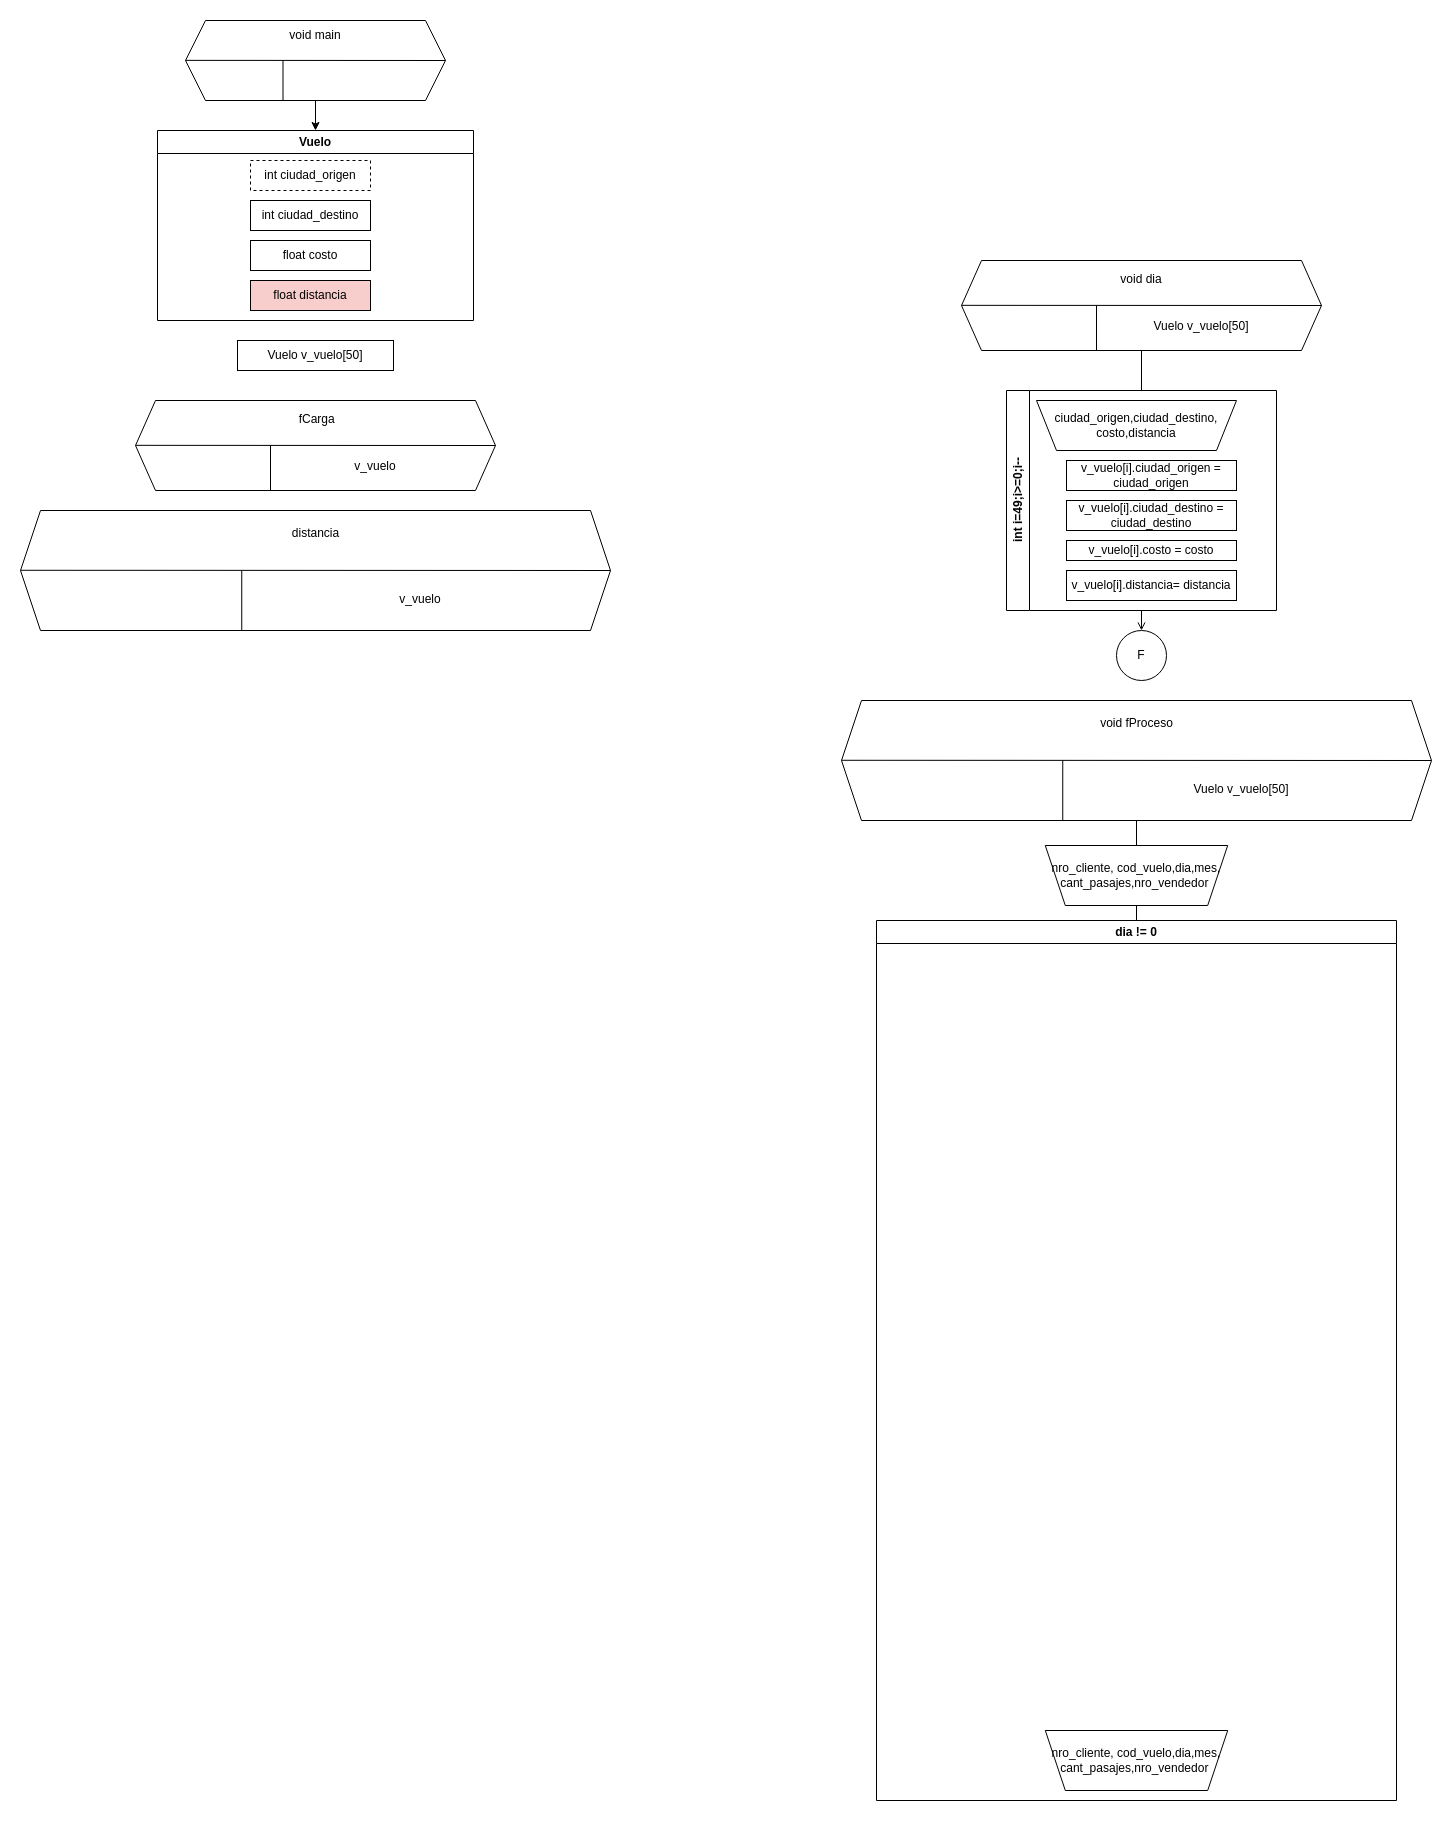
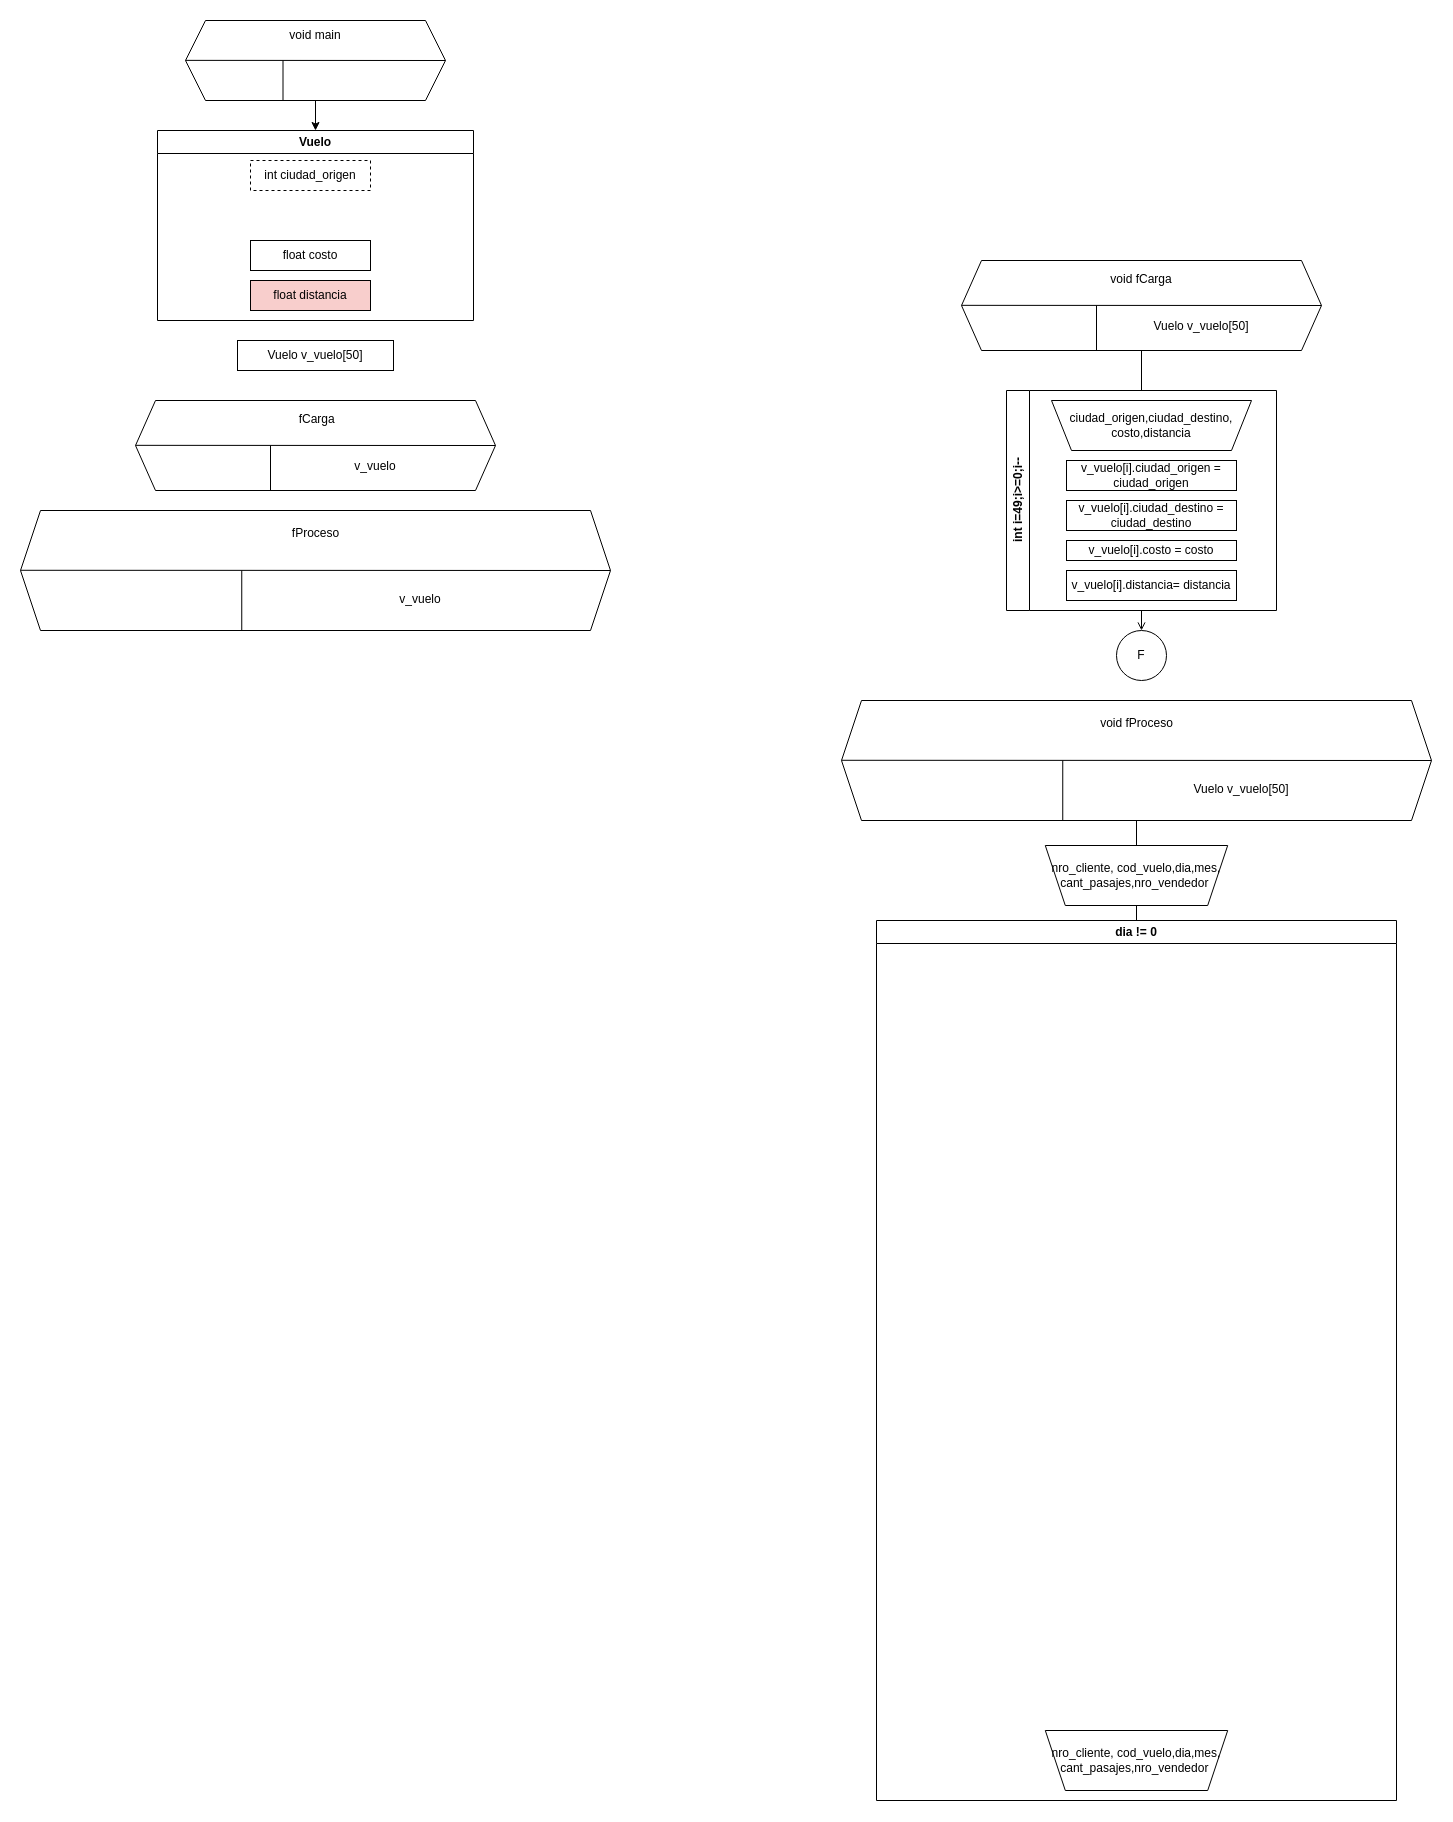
  <mxCell id="0" />
  <mxCell id="1" parent="0" />
  <mxCell id="2" value="" style="group" vertex="1" connectable="0" parent="1"><mxGeometry x="185" y="20" width="260" height="80" as="geometry" /></mxCell>
  <mxCell id="3" value="" style="group;shadow=1;" vertex="1" connectable="0" parent="2"><mxGeometry width="260" height="80" as="geometry" /></mxCell>
  <mxCell id="4" value="" style="shape=hexagon;perimeter=hexagonPerimeter2;whiteSpace=wrap;html=1;fixedSize=1;size=20;" vertex="1" parent="3"><mxGeometry width="260" height="80" as="geometry" /></mxCell>
  <mxCell id="5" value="" style="endArrow=none;html=1;rounded=0;entryX=1;entryY=0.5;entryDx=0;entryDy=0;" edge="1" parent="3" target="4"><mxGeometry width="50" height="50" relative="1" as="geometry"><mxPoint y="39.86" as="sourcePoint" /><mxPoint x="173.333" y="39.86" as="targetPoint" /></mxGeometry></mxCell>
  <mxCell id="6" value="void main" style="text;strokeColor=none;align=center;fillColor=none;html=1;verticalAlign=middle;whiteSpace=wrap;rounded=0;fontSize=12;fontFamily=Helvetica;fontColor=default;" vertex="1" parent="3"><mxGeometry x="65" y="10" width="130" height="10" as="geometry" /></mxCell>
  <mxCell id="7" value="" style="endArrow=none;html=1;rounded=0;fontFamily=Helvetica;fontSize=12;fontColor=default;exitX=0.375;exitY=1;exitDx=0;exitDy=0;movable=0;resizable=0;rotatable=0;deletable=0;editable=0;locked=1;connectable=0;" edge="1" parent="2" source="4"><mxGeometry width="50" height="50" relative="1" as="geometry"><mxPoint x="43.333" y="100" as="sourcePoint" /><mxPoint x="97.5" y="40" as="targetPoint" /></mxGeometry></mxCell>
  <mxCell id="8" value="Vuelo" style="swimlane;whiteSpace=wrap;html=1;" vertex="1" parent="1"><mxGeometry x="157" y="130" width="316" height="190" as="geometry" /></mxCell>
  <mxCell id="9" value="int ciudad_origen" style="whiteSpace=wrap;html=1;dashed=1;" vertex="1" parent="8"><mxGeometry x="93" y="30" width="120" height="30" as="geometry" /></mxCell>
  <mxCell id="10" value="float costo" style="whiteSpace=wrap;html=1;" vertex="1" parent="8"><mxGeometry x="93" y="110" width="120" height="30" as="geometry" /></mxCell>
  <mxCell id="11" value="float distancia" style="whiteSpace=wrap;html=1;fillColor=#f8cecc;" vertex="1" parent="8"><mxGeometry x="93" y="150" width="120" height="30" as="geometry" /></mxCell>
- <mxCell id="12" value="int ciudad_destino" style="whiteSpace=wrap;html=1;" vertex="1" parent="8"><mxGeometry x="93" y="70" width="120" height="30" as="geometry" /></mxCell>
  <mxCell id="13" style="edgeStyle=orthogonalEdgeStyle;rounded=0;orthogonalLoop=1;jettySize=auto;html=1;exitX=0.5;exitY=1;exitDx=0;exitDy=0;" edge="1" parent="1" source="4" target="8"><mxGeometry relative="1" as="geometry" /></mxCell>
  <mxCell id="14" value="Vuelo v_vuelo[50]" style="whiteSpace=wrap;html=1;" vertex="1" parent="1"><mxGeometry x="237" y="340" width="156" height="30" as="geometry" /></mxCell>
  <mxCell id="15" style="edgeStyle=orthogonalEdgeStyle;rounded=0;orthogonalLoop=1;jettySize=auto;html=1;exitX=0.5;exitY=1;exitDx=0;exitDy=0;entryX=0.5;entryY=0;entryDx=0;entryDy=0;endArrow=open;endFill=0;" edge="1" parent="1" source="16" target="22"><mxGeometry relative="1" as="geometry" /></mxCell>
  <mxCell id="16" value="int i=49;i&amp;gt;=0;i--" style="swimlane;horizontal=0;whiteSpace=wrap;html=1;rounded=0;" vertex="1" parent="1"><mxGeometry x="1006" y="390" width="270" height="220" as="geometry" /></mxCell>
- <mxCell id="17" value="ciudad_origen,ciudad_destino, costo,distancia" style="shape=trapezoid;perimeter=trapezoidPerimeter;whiteSpace=wrap;html=1;fixedSize=1;direction=west;rounded=0;" vertex="1" parent="16"><mxGeometry x="30" y="10" width="200" height="50" as="geometry" /></mxCell>
+ <mxCell id="17" value="ciudad_origen,ciudad_destino, costo,distancia" style="shape=trapezoid;perimeter=trapezoidPerimeter;whiteSpace=wrap;html=1;fixedSize=1;direction=west;rounded=0;" vertex="1" parent="16"><mxGeometry x="45" y="10" width="200" height="50" as="geometry" /></mxCell>
  <mxCell id="18" value="v_vuelo[i].ciudad_origen = ciudad_origen" style="whiteSpace=wrap;html=1;rounded=0;" vertex="1" parent="16"><mxGeometry x="60" y="70" width="170" height="30" as="geometry" /></mxCell>
  <mxCell id="19" value="v_vuelo[i].ciudad_destino = ciudad_destino" style="whiteSpace=wrap;html=1;rounded=0;" vertex="1" parent="16"><mxGeometry x="60" y="110" width="170" height="30" as="geometry" /></mxCell>
  <mxCell id="20" value="v_vuelo[i].costo = costo" style="whiteSpace=wrap;html=1;rounded=0;" vertex="1" parent="16"><mxGeometry x="60" y="150" width="170" height="20" as="geometry" /></mxCell>
  <mxCell id="21" value="v_vuelo[i].distancia= distancia" style="whiteSpace=wrap;html=1;rounded=0;" vertex="1" parent="16"><mxGeometry x="60" y="180" width="170" height="30" as="geometry" /></mxCell>
  <mxCell id="22" value="F" style="ellipse;whiteSpace=wrap;html=1;rounded=0;" vertex="1" parent="1"><mxGeometry x="1116" y="630" width="50" height="50" as="geometry" /></mxCell>
  <mxCell id="23" value="" style="group;rounded=0;" vertex="1" connectable="0" parent="1"><mxGeometry x="961" y="260" width="360" height="90" as="geometry" /></mxCell>
  <mxCell id="24" value="" style="group;shadow=1;rounded=0;" vertex="1" connectable="0" parent="23"><mxGeometry width="360" height="90.0" as="geometry" /></mxCell>
  <mxCell id="25" value="" style="shape=hexagon;perimeter=hexagonPerimeter2;whiteSpace=wrap;html=1;fixedSize=1;size=20;rounded=0;" vertex="1" parent="24"><mxGeometry width="360" height="90.0" as="geometry" /></mxCell>
  <mxCell id="26" value="" style="endArrow=none;html=1;rounded=0;entryX=1;entryY=0.5;entryDx=0;entryDy=0;" edge="1" parent="24" target="25"><mxGeometry width="50" height="50" relative="1" as="geometry"><mxPoint y="44.843" as="sourcePoint" /><mxPoint x="240.0" y="44.843" as="targetPoint" /></mxGeometry></mxCell>
  <mxCell id="27" value="Vuelo v_vuelo[50]" style="text;align=center;html=1;verticalAlign=middle;whiteSpace=wrap;rounded=0;fontSize=12;fontFamily=Helvetica;" vertex="1" parent="24"><mxGeometry x="130" y="49.091" width="220" height="33.75" as="geometry" /></mxCell>
- <mxCell id="28" value="void dia" style="text;align=center;html=1;verticalAlign=middle;whiteSpace=wrap;rounded=0;fontSize=12;fontFamily=Helvetica;" vertex="1" parent="24"><mxGeometry x="90" y="16.364" width="180" height="6.136" as="geometry" /></mxCell>
+ <mxCell id="28" value="void fCarga" style="text;align=center;html=1;verticalAlign=middle;whiteSpace=wrap;rounded=0;fontSize=12;fontFamily=Helvetica;" vertex="1" parent="24"><mxGeometry x="90" y="16.364" width="180" height="6.136" as="geometry" /></mxCell>
  <mxCell id="29" value="" style="endArrow=none;html=1;rounded=0;fontFamily=Helvetica;fontSize=12;fontColor=default;exitX=0.375;exitY=1;exitDx=0;exitDy=0;" edge="1" parent="23" source="25"><mxGeometry width="50" height="50" relative="1" as="geometry"><mxPoint x="60.0" y="112.5" as="sourcePoint" /><mxPoint x="135" y="45.0" as="targetPoint" /></mxGeometry></mxCell>
  <mxCell id="30" style="edgeStyle=orthogonalEdgeStyle;rounded=0;orthogonalLoop=1;jettySize=auto;html=1;exitX=0.5;exitY=1;exitDx=0;exitDy=0;entryX=0.5;entryY=0;entryDx=0;entryDy=0;endArrow=none;endFill=0;" edge="1" parent="1" source="25" target="16"><mxGeometry relative="1" as="geometry" /></mxCell>
  <mxCell id="31" value="" style="group;rounded=0;" vertex="1" connectable="0" parent="1"><mxGeometry x="135" y="400" width="360" height="90" as="geometry" /></mxCell>
  <mxCell id="32" value="" style="group;shadow=1;rounded=0;" vertex="1" connectable="0" parent="31"><mxGeometry width="360" height="90.0" as="geometry" /></mxCell>
  <mxCell id="33" value="" style="shape=hexagon;perimeter=hexagonPerimeter2;whiteSpace=wrap;html=1;fixedSize=1;size=20;rounded=0;" vertex="1" parent="32"><mxGeometry width="360" height="90.0" as="geometry" /></mxCell>
  <mxCell id="34" value="" style="endArrow=none;html=1;rounded=0;entryX=1;entryY=0.5;entryDx=0;entryDy=0;" edge="1" parent="32" target="33"><mxGeometry width="50" height="50" relative="1" as="geometry"><mxPoint y="44.843" as="sourcePoint" /><mxPoint x="240.0" y="44.843" as="targetPoint" /></mxGeometry></mxCell>
  <mxCell id="35" value="v_vuelo" style="text;align=center;html=1;verticalAlign=middle;whiteSpace=wrap;rounded=0;fontSize=12;fontFamily=Helvetica;" vertex="1" parent="32"><mxGeometry x="130" y="49.091" width="220" height="33.75" as="geometry" /></mxCell>
  <mxCell id="36" value="&amp;nbsp;fCarga" style="text;align=center;html=1;verticalAlign=middle;whiteSpace=wrap;rounded=0;fontSize=12;fontFamily=Helvetica;" vertex="1" parent="32"><mxGeometry x="90" y="16.364" width="180" height="6.136" as="geometry" /></mxCell>
  <mxCell id="37" value="" style="endArrow=none;html=1;rounded=0;fontFamily=Helvetica;fontSize=12;fontColor=default;exitX=0.375;exitY=1;exitDx=0;exitDy=0;" edge="1" parent="31" source="33"><mxGeometry width="50" height="50" relative="1" as="geometry"><mxPoint x="60.0" y="112.5" as="sourcePoint" /><mxPoint x="135" y="45.0" as="targetPoint" /></mxGeometry></mxCell>
  <mxCell id="38" value="dia != 0" style="swimlane;whiteSpace=wrap;html=1;rounded=0;" vertex="1" parent="1"><mxGeometry x="876" y="920" width="520" height="880" as="geometry" /></mxCell>
  <mxCell id="39" value="nro_cliente, cod_vuelo,dia,mes, cant_pasajes,nro_vendedor&amp;nbsp;" style="shape=trapezoid;perimeter=trapezoidPerimeter;whiteSpace=wrap;html=1;fixedSize=1;direction=west;rounded=0;" vertex="1" parent="38"><mxGeometry x="168.83" y="810" width="182.37" height="60" as="geometry" /></mxCell>
  <mxCell id="40" value="" style="group;rounded=0;" vertex="1" connectable="0" parent="1"><mxGeometry x="841" y="700" width="590" height="120" as="geometry" /></mxCell>
  <mxCell id="41" value="" style="group;shadow=1;rounded=0;" vertex="1" connectable="0" parent="40"><mxGeometry width="590" height="120" as="geometry" /></mxCell>
  <mxCell id="42" value="" style="shape=hexagon;perimeter=hexagonPerimeter2;whiteSpace=wrap;html=1;fixedSize=1;size=20;rounded=0;" vertex="1" parent="41"><mxGeometry width="590" height="120" as="geometry" /></mxCell>
  <mxCell id="43" value="" style="endArrow=none;html=1;rounded=0;entryX=1;entryY=0.5;entryDx=0;entryDy=0;" edge="1" parent="41" target="42"><mxGeometry width="50" height="50" relative="1" as="geometry"><mxPoint y="59.79" as="sourcePoint" /><mxPoint x="393.333" y="59.79" as="targetPoint" /></mxGeometry></mxCell>
  <mxCell id="44" value="void fProceso" style="text;align=center;html=1;verticalAlign=middle;whiteSpace=wrap;rounded=0;fontSize=12;fontFamily=Helvetica;" vertex="1" parent="41"><mxGeometry x="147.5" y="15" width="295" height="15" as="geometry" /></mxCell>
  <mxCell id="45" value="Vuelo v_vuelo[50]" style="text;strokeColor=none;align=center;fillColor=none;html=1;verticalAlign=middle;whiteSpace=wrap;rounded=0;" vertex="1" parent="41"><mxGeometry x="340" y="74" width="120" height="30" as="geometry" /></mxCell>
  <mxCell id="46" value="" style="endArrow=none;html=1;rounded=0;fontFamily=Helvetica;fontSize=12;fontColor=default;exitX=0.375;exitY=1;exitDx=0;exitDy=0;" edge="1" parent="40" source="42"><mxGeometry width="50" height="50" relative="1" as="geometry"><mxPoint x="98.333" y="150" as="sourcePoint" /><mxPoint x="221.25" y="60" as="targetPoint" /></mxGeometry></mxCell>
  <mxCell id="47" style="edgeStyle=orthogonalEdgeStyle;rounded=0;orthogonalLoop=1;jettySize=auto;html=1;exitX=0.5;exitY=0;exitDx=0;exitDy=0;entryX=0.5;entryY=0;entryDx=0;entryDy=0;endArrow=none;endFill=0;" edge="1" parent="1" source="48" target="38"><mxGeometry relative="1" as="geometry" /></mxCell>
  <mxCell id="48" value="nro_cliente, cod_vuelo,dia,mes, cant_pasajes,nro_vendedor&amp;nbsp;" style="shape=trapezoid;perimeter=trapezoidPerimeter;whiteSpace=wrap;html=1;fixedSize=1;direction=west;rounded=0;" vertex="1" parent="1"><mxGeometry x="1044.82" y="845" width="182.37" height="60" as="geometry" /></mxCell>
  <mxCell id="49" style="edgeStyle=orthogonalEdgeStyle;rounded=0;orthogonalLoop=1;jettySize=auto;html=1;exitX=0.5;exitY=1;exitDx=0;exitDy=0;entryX=0.5;entryY=1;entryDx=0;entryDy=0;endArrow=none;endFill=0;" edge="1" parent="1" source="42" target="48"><mxGeometry relative="1" as="geometry" /></mxCell>
  <mxCell id="50" value="" style="group;rounded=0;" vertex="1" connectable="0" parent="1"><mxGeometry x="20" y="510" width="590" height="120" as="geometry" /></mxCell>
  <mxCell id="51" value="" style="group;shadow=1;rounded=0;" vertex="1" connectable="0" parent="50"><mxGeometry width="590" height="120" as="geometry" /></mxCell>
  <mxCell id="52" value="" style="shape=hexagon;perimeter=hexagonPerimeter2;whiteSpace=wrap;html=1;fixedSize=1;size=20;rounded=0;" vertex="1" parent="51"><mxGeometry width="590" height="120" as="geometry" /></mxCell>
  <mxCell id="53" value="" style="endArrow=none;html=1;rounded=0;entryX=1;entryY=0.5;entryDx=0;entryDy=0;" edge="1" parent="51" target="52"><mxGeometry width="50" height="50" relative="1" as="geometry"><mxPoint y="59.79" as="sourcePoint" /><mxPoint x="393.333" y="59.79" as="targetPoint" /></mxGeometry></mxCell>
- <mxCell id="54" value="distancia" style="text;align=center;html=1;verticalAlign=middle;whiteSpace=wrap;rounded=0;fontSize=12;fontFamily=Helvetica;" vertex="1" parent="51"><mxGeometry x="147.5" y="15" width="295" height="15" as="geometry" /></mxCell>
+ <mxCell id="54" value="fProceso" style="text;align=center;html=1;verticalAlign=middle;whiteSpace=wrap;rounded=0;fontSize=12;fontFamily=Helvetica;" vertex="1" parent="51"><mxGeometry x="147.5" y="15" width="295" height="15" as="geometry" /></mxCell>
  <mxCell id="55" value="v_vuelo" style="text;strokeColor=none;align=center;fillColor=none;html=1;verticalAlign=middle;whiteSpace=wrap;rounded=0;" vertex="1" parent="51"><mxGeometry x="340" y="74" width="120" height="30" as="geometry" /></mxCell>
  <mxCell id="56" value="" style="endArrow=none;html=1;rounded=0;fontFamily=Helvetica;fontSize=12;fontColor=default;exitX=0.375;exitY=1;exitDx=0;exitDy=0;" edge="1" parent="50" source="52"><mxGeometry width="50" height="50" relative="1" as="geometry"><mxPoint x="98.333" y="150" as="sourcePoint" /><mxPoint x="221.25" y="60" as="targetPoint" /></mxGeometry></mxCell>
